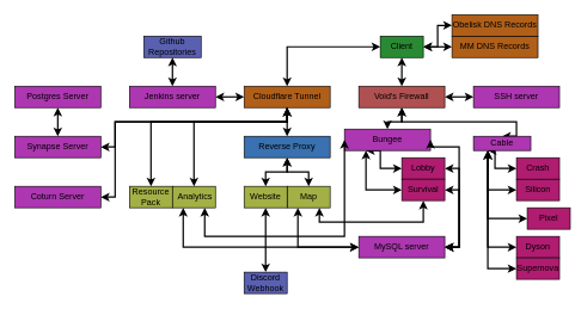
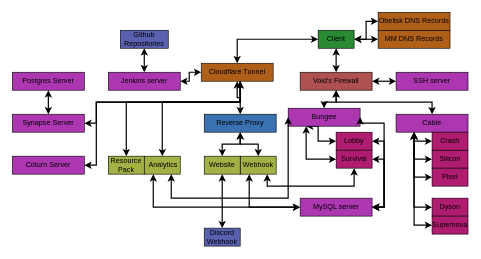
  <mxCell id="0" />
  <mxCell id="1" parent="0" />
  <mxCell id="2" style="edgeStyle=orthogonalEdgeStyle;rounded=0;orthogonalLoop=1;jettySize=auto;html=1;startArrow=classic;startFill=1;strokeWidth=2;" parent="1" source="6" edge="1"><mxGeometry relative="1" as="geometry"><mxPoint x="560" y="120" as="targetPoint" /></mxGeometry></mxCell>
  <mxCell id="3" style="edgeStyle=orthogonalEdgeStyle;rounded=0;orthogonalLoop=1;jettySize=auto;html=1;entryX=0;entryY=0.5;entryDx=0;entryDy=0;startArrow=classic;startFill=1;strokeWidth=2;" parent="1" source="6" target="7" edge="1"><mxGeometry relative="1" as="geometry" /></mxCell>
  <mxCell id="4" style="edgeStyle=orthogonalEdgeStyle;rounded=0;orthogonalLoop=1;jettySize=auto;html=1;strokeWidth=2;startArrow=classic;startFill=1;entryX=0.5;entryY=0;entryDx=0;entryDy=0;" parent="1" source="6" target="13" edge="1"><mxGeometry relative="1" as="geometry"><mxPoint x="400" y="90" as="targetPoint" /></mxGeometry></mxCell>
  <mxCell id="5" style="edgeStyle=orthogonalEdgeStyle;rounded=0;orthogonalLoop=1;jettySize=auto;html=1;entryX=0;entryY=0.5;entryDx=0;entryDy=0;strokeWidth=2;startArrow=classic;startFill=1;" parent="1" source="6" target="54" edge="1"><mxGeometry relative="1" as="geometry" /></mxCell>
  <mxCell id="6" value="Client" style="rounded=0;whiteSpace=wrap;html=1;fillColor=#298A33;" parent="1" vertex="1"><mxGeometry x="530" y="50" width="60" height="30" as="geometry" /></mxCell>
  <mxCell id="7" value="MM DNS Records" style="rounded=0;whiteSpace=wrap;html=1;fillColor=#B05F19;" parent="1" vertex="1"><mxGeometry x="630" y="50" width="120" height="30" as="geometry" /></mxCell>
  <mxCell id="8" style="edgeStyle=orthogonalEdgeStyle;rounded=0;orthogonalLoop=1;jettySize=auto;html=1;entryX=0.5;entryY=0;entryDx=0;entryDy=0;strokeWidth=2;startArrow=classic;startFill=1;" parent="1" source="13" target="46" edge="1"><mxGeometry relative="1" as="geometry"><Array as="points"><mxPoint x="400" y="170" /><mxPoint x="270" y="170" /></Array></mxGeometry></mxCell>
  <mxCell id="9" style="edgeStyle=orthogonalEdgeStyle;rounded=0;orthogonalLoop=1;jettySize=auto;html=1;entryX=0.5;entryY=0;entryDx=0;entryDy=0;strokeWidth=2;startArrow=classic;startFill=1;" parent="1" source="13" target="25" edge="1"><mxGeometry relative="1" as="geometry"><Array as="points"><mxPoint x="400" y="170" /><mxPoint x="210" y="170" /></Array></mxGeometry></mxCell>
  <mxCell id="10" style="edgeStyle=orthogonalEdgeStyle;rounded=0;orthogonalLoop=1;jettySize=auto;html=1;entryX=1;entryY=0.5;entryDx=0;entryDy=0;strokeWidth=2;startArrow=classic;startFill=1;" parent="1" source="13" target="53" edge="1"><mxGeometry relative="1" as="geometry" /></mxCell>
  <mxCell id="11" style="edgeStyle=orthogonalEdgeStyle;rounded=0;orthogonalLoop=1;jettySize=auto;html=1;entryX=1;entryY=0.5;entryDx=0;entryDy=0;strokeWidth=2;" edge="1" parent="1" source="13" target="57"><mxGeometry relative="1" as="geometry"><Array as="points"><mxPoint x="400" y="170" /><mxPoint x="160" y="170" /><mxPoint x="160" y="205" /></Array></mxGeometry></mxCell>
  <mxCell id="12" style="edgeStyle=orthogonalEdgeStyle;rounded=0;orthogonalLoop=1;jettySize=auto;html=1;entryX=1;entryY=0.5;entryDx=0;entryDy=0;strokeWidth=2;" edge="1" parent="1" source="13" target="58"><mxGeometry relative="1" as="geometry"><Array as="points"><mxPoint x="400" y="170" /><mxPoint x="160" y="170" /><mxPoint x="160" y="275" /></Array></mxGeometry></mxCell>
- <mxCell id="13" value="Cloudflare Tunnel" style="rounded=0;whiteSpace=wrap;html=1;fillColor=#B05F19;" parent="1" vertex="1"><mxGeometry x="340" y="120" width="120" height="30" as="geometry" /></mxCell>
+ <mxCell id="13" value="Cloudflare Tunnel" style="rounded=0;whiteSpace=wrap;html=1;fillColor=#B05F19;" parent="1" vertex="1"><mxGeometry x="335" y="105" width="120" height="30" as="geometry" /></mxCell>
  <mxCell id="14" style="edgeStyle=orthogonalEdgeStyle;rounded=0;orthogonalLoop=1;jettySize=auto;html=1;strokeWidth=2;startArrow=classic;startFill=1;" parent="1" source="17" target="28" edge="1"><mxGeometry relative="1" as="geometry" /></mxCell>
  <mxCell id="15" style="edgeStyle=orthogonalEdgeStyle;rounded=0;orthogonalLoop=1;jettySize=auto;html=1;strokeWidth=2;startArrow=classic;startFill=1;entryX=0.5;entryY=0;entryDx=0;entryDy=0;" parent="1" source="17" target="39" edge="1"><mxGeometry relative="1" as="geometry"><Array as="points"><mxPoint x="560" y="170" /><mxPoint x="720" y="170" /></Array></mxGeometry></mxCell>
  <mxCell id="16" style="edgeStyle=orthogonalEdgeStyle;rounded=0;orthogonalLoop=1;jettySize=auto;html=1;strokeWidth=2;startArrow=classic;startFill=1;" parent="1" source="17" target="51" edge="1"><mxGeometry relative="1" as="geometry" /></mxCell>
  <mxCell id="17" value="Void's Firewall" style="rounded=0;whiteSpace=wrap;html=1;fillColor=#B05151;" parent="1" vertex="1"><mxGeometry x="500" y="120" width="120" height="30" as="geometry" /></mxCell>
  <mxCell id="18" style="edgeStyle=orthogonalEdgeStyle;rounded=0;orthogonalLoop=1;jettySize=auto;html=1;exitX=0.5;exitY=1;exitDx=0;exitDy=0;strokeWidth=2;startArrow=classic;startFill=1;" parent="1" source="13" target="19" edge="1"><mxGeometry relative="1" as="geometry"><mxPoint x="400" y="210" as="sourcePoint" /></mxGeometry></mxCell>
  <mxCell id="19" value="Reverse Proxy" style="rounded=0;whiteSpace=wrap;html=1;fillColor=#3A71B0;fontStyle=0" parent="1" vertex="1"><mxGeometry x="340" y="190" width="120" height="30" as="geometry" /></mxCell>
  <mxCell id="20" style="edgeStyle=orthogonalEdgeStyle;rounded=0;orthogonalLoop=1;jettySize=auto;html=1;strokeWidth=2;startArrow=classic;startFill=1;" parent="1" source="21" target="19" edge="1"><mxGeometry relative="1" as="geometry" /></mxCell>
- <mxCell id="21" value="Map" style="rounded=0;whiteSpace=wrap;html=1;fillColor=#A2B045;fontStyle=0" parent="1" vertex="1"><mxGeometry x="400" y="260" width="60" height="30" as="geometry" /></mxCell>
+ <mxCell id="21" value="Webhook" style="rounded=0;whiteSpace=wrap;html=1;fillColor=#A2B045;fontStyle=0" parent="1" vertex="1"><mxGeometry x="400" y="260" width="60" height="30" as="geometry" /></mxCell>
  <mxCell id="22" style="edgeStyle=orthogonalEdgeStyle;rounded=0;orthogonalLoop=1;jettySize=auto;html=1;entryX=0.5;entryY=1;entryDx=0;entryDy=0;strokeWidth=2;startArrow=classic;startFill=1;exitX=0.5;exitY=0;exitDx=0;exitDy=0;" parent="1" source="24" target="19" edge="1"><mxGeometry relative="1" as="geometry"><Array as="points"><mxPoint x="370" y="240" /><mxPoint x="400" y="240" /></Array></mxGeometry></mxCell>
  <mxCell id="23" style="edgeStyle=orthogonalEdgeStyle;rounded=0;orthogonalLoop=1;jettySize=auto;html=1;entryX=0.5;entryY=0;entryDx=0;entryDy=0;strokeWidth=2;startArrow=classic;startFill=1;" parent="1" source="24" target="55" edge="1"><mxGeometry relative="1" as="geometry" /></mxCell>
  <mxCell id="24" value="Website" style="rounded=0;whiteSpace=wrap;html=1;fillColor=#A2B045;fontStyle=0" parent="1" vertex="1"><mxGeometry x="340" y="260" width="60" height="30" as="geometry" /></mxCell>
  <mxCell id="25" value="Resource&lt;br&gt;Pack" style="rounded=0;whiteSpace=wrap;html=1;fillColor=#A2B045;fontStyle=0" parent="1" vertex="1"><mxGeometry x="180" y="260" width="60" height="30" as="geometry" /></mxCell>
  <mxCell id="26" style="edgeStyle=orthogonalEdgeStyle;rounded=0;orthogonalLoop=1;jettySize=auto;html=1;exitX=0.25;exitY=1;exitDx=0;exitDy=0;entryX=0;entryY=0.5;entryDx=0;entryDy=0;strokeWidth=2;startArrow=classic;startFill=1;" parent="1" source="28" target="30" edge="1"><mxGeometry relative="1" as="geometry"><Array as="points"><mxPoint x="530" y="235" /></Array></mxGeometry></mxCell>
  <mxCell id="27" style="edgeStyle=orthogonalEdgeStyle;rounded=0;orthogonalLoop=1;jettySize=auto;html=1;exitX=0.25;exitY=1;exitDx=0;exitDy=0;entryX=0;entryY=0.5;entryDx=0;entryDy=0;strokeWidth=2;startArrow=classic;startFill=1;" parent="1" source="28" target="33" edge="1"><mxGeometry relative="1" as="geometry" /></mxCell>
  <mxCell id="28" value="Bungee" style="rounded=0;whiteSpace=wrap;html=1;fillColor=#AC37B0;fontStyle=0" parent="1" vertex="1"><mxGeometry x="480" y="180" width="120" height="30" as="geometry" /></mxCell>
  <mxCell id="29" style="edgeStyle=orthogonalEdgeStyle;rounded=0;orthogonalLoop=1;jettySize=auto;html=1;entryX=1;entryY=0.5;entryDx=0;entryDy=0;strokeWidth=2;startArrow=classic;startFill=1;" parent="1" source="30" target="50" edge="1"><mxGeometry relative="1" as="geometry"><Array as="points"><mxPoint x="640" y="235" /><mxPoint x="640" y="345" /></Array></mxGeometry></mxCell>
  <mxCell id="30" value="Lobby" style="rounded=0;whiteSpace=wrap;html=1;fillColor=#B01C70;fontStyle=0" parent="1" vertex="1"><mxGeometry x="560" y="220" width="60" height="30" as="geometry" /></mxCell>
  <mxCell id="31" style="edgeStyle=orthogonalEdgeStyle;rounded=0;orthogonalLoop=1;jettySize=auto;html=1;strokeWidth=2;startArrow=classic;startFill=1;entryX=0.75;entryY=1;entryDx=0;entryDy=0;" parent="1" source="33" target="21" edge="1"><mxGeometry relative="1" as="geometry"><mxPoint x="440" y="300" as="targetPoint" /><Array as="points"><mxPoint x="590" y="310" /><mxPoint x="445" y="310" /></Array></mxGeometry></mxCell>
  <mxCell id="32" style="edgeStyle=orthogonalEdgeStyle;rounded=0;orthogonalLoop=1;jettySize=auto;html=1;entryX=1;entryY=0.5;entryDx=0;entryDy=0;strokeWidth=2;startArrow=classic;startFill=1;" parent="1" source="33" target="50" edge="1"><mxGeometry relative="1" as="geometry"><Array as="points"><mxPoint x="640" y="265" /><mxPoint x="640" y="345" /></Array></mxGeometry></mxCell>
  <mxCell id="33" value="Survival" style="rounded=0;whiteSpace=wrap;html=1;fillColor=#B01C70;fontStyle=0" parent="1" vertex="1"><mxGeometry x="560" y="250" width="60" height="30" as="geometry" /></mxCell>
  <mxCell id="34" style="edgeStyle=orthogonalEdgeStyle;rounded=0;orthogonalLoop=1;jettySize=auto;html=1;exitX=0.25;exitY=1;exitDx=0;exitDy=0;entryX=0;entryY=0.5;entryDx=0;entryDy=0;strokeWidth=2;startArrow=classic;startFill=1;" parent="1" source="39" target="41" edge="1"><mxGeometry relative="1" as="geometry"><Array as="points"><mxPoint x="690" y="235" /></Array></mxGeometry></mxCell>
  <mxCell id="35" style="edgeStyle=orthogonalEdgeStyle;rounded=0;orthogonalLoop=1;jettySize=auto;html=1;exitX=0.25;exitY=1;exitDx=0;exitDy=0;entryX=0;entryY=0.5;entryDx=0;entryDy=0;strokeWidth=2;startArrow=classic;startFill=1;" parent="1" source="39" target="40" edge="1"><mxGeometry relative="1" as="geometry" /></mxCell>
  <mxCell id="36" style="edgeStyle=orthogonalEdgeStyle;rounded=0;orthogonalLoop=1;jettySize=auto;html=1;exitX=0.25;exitY=1;exitDx=0;exitDy=0;entryX=0;entryY=0.5;entryDx=0;entryDy=0;strokeWidth=2;startArrow=classic;startFill=1;" parent="1" source="39" target="42" edge="1"><mxGeometry relative="1" as="geometry" /></mxCell>
  <mxCell id="37" style="edgeStyle=orthogonalEdgeStyle;rounded=0;orthogonalLoop=1;jettySize=auto;html=1;exitX=0.25;exitY=1;exitDx=0;exitDy=0;entryX=0;entryY=0.5;entryDx=0;entryDy=0;strokeWidth=2;startArrow=classic;startFill=1;" parent="1" source="39" target="43" edge="1"><mxGeometry relative="1" as="geometry" /></mxCell>
  <mxCell id="38" style="edgeStyle=orthogonalEdgeStyle;rounded=0;orthogonalLoop=1;jettySize=auto;html=1;exitX=0.25;exitY=1;exitDx=0;exitDy=0;entryX=0;entryY=0.5;entryDx=0;entryDy=0;strokeWidth=2;startArrow=classic;startFill=1;" parent="1" source="39" target="44" edge="1"><mxGeometry relative="1" as="geometry" /></mxCell>
- <mxCell id="39" value="Cable" style="rounded=0;whiteSpace=wrap;html=1;fillColor=#AC37B0;fontStyle=0" parent="1" vertex="1"><mxGeometry x="660" y="190" width="80" height="20" as="geometry" /></mxCell>
+ <mxCell id="39" value="Cable" style="rounded=0;whiteSpace=wrap;html=1;fillColor=#AC37B0;fontStyle=0" parent="1" vertex="1"><mxGeometry x="660" y="190" width="120" height="30" as="geometry" /></mxCell>
  <mxCell id="40" value="Silicon" style="rounded=0;whiteSpace=wrap;html=1;fillColor=#B01C70;fontStyle=0" parent="1" vertex="1"><mxGeometry x="720" y="250" width="60" height="30" as="geometry" /></mxCell>
  <mxCell id="41" value="Crash" style="rounded=0;whiteSpace=wrap;html=1;fillColor=#B01C70;fontStyle=0" parent="1" vertex="1"><mxGeometry x="720" y="220" width="60" height="30" as="geometry" /></mxCell>
- <mxCell id="42" value="Pixel" style="rounded=0;whiteSpace=wrap;html=1;fillColor=#B01C70;fontStyle=0" parent="1" vertex="1"><mxGeometry x="735" y="290" width="60" height="30" as="geometry" /></mxCell>
+ <mxCell id="42" value="Pixel" style="rounded=0;whiteSpace=wrap;html=1;fillColor=#B01C70;fontStyle=0" parent="1" vertex="1"><mxGeometry x="720" y="280" width="60" height="30" as="geometry" /></mxCell>
  <mxCell id="43" value="Dyson" style="rounded=0;whiteSpace=wrap;html=1;fillColor=#B01C70;fontStyle=0" parent="1" vertex="1"><mxGeometry x="720" y="330" width="60" height="30" as="geometry" /></mxCell>
  <mxCell id="44" value="Supernova" style="rounded=0;whiteSpace=wrap;html=1;fillColor=#B01C70;fontStyle=0" parent="1" vertex="1"><mxGeometry x="720" y="360" width="60" height="30" as="geometry" /></mxCell>
  <mxCell id="45" style="edgeStyle=orthogonalEdgeStyle;rounded=0;orthogonalLoop=1;jettySize=auto;html=1;exitX=0.75;exitY=1;exitDx=0;exitDy=0;entryX=0;entryY=0.5;entryDx=0;entryDy=0;strokeWidth=2;startArrow=classic;startFill=1;" parent="1" source="46" target="28" edge="1"><mxGeometry relative="1" as="geometry"><Array as="points"><mxPoint x="285" y="330" /><mxPoint x="480" y="330" /><mxPoint x="480" y="205" /></Array></mxGeometry></mxCell>
  <mxCell id="46" value="&amp;nbsp;Analytics" style="rounded=0;whiteSpace=wrap;html=1;fillColor=#A2B045;fontStyle=0" parent="1" vertex="1"><mxGeometry x="240" y="260" width="60" height="30" as="geometry" /></mxCell>
  <mxCell id="47" style="edgeStyle=orthogonalEdgeStyle;rounded=0;orthogonalLoop=1;jettySize=auto;html=1;entryX=1;entryY=0.5;entryDx=0;entryDy=0;strokeWidth=2;startArrow=classic;startFill=1;" parent="1" source="50" target="28" edge="1"><mxGeometry relative="1" as="geometry"><Array as="points"><mxPoint x="640" y="345" /><mxPoint x="640" y="205" /></Array></mxGeometry></mxCell>
  <mxCell id="48" style="edgeStyle=orthogonalEdgeStyle;rounded=0;orthogonalLoop=1;jettySize=auto;html=1;entryX=0.25;entryY=1;entryDx=0;entryDy=0;strokeWidth=2;startArrow=classic;startFill=1;" parent="1" source="50" target="46" edge="1"><mxGeometry relative="1" as="geometry" /></mxCell>
  <mxCell id="49" style="edgeStyle=orthogonalEdgeStyle;rounded=0;orthogonalLoop=1;jettySize=auto;html=1;entryX=0.25;entryY=1;entryDx=0;entryDy=0;strokeWidth=2;startArrow=classic;startFill=1;" parent="1" source="50" target="21" edge="1"><mxGeometry relative="1" as="geometry" /></mxCell>
  <mxCell id="50" value="MySQL server" style="rounded=0;whiteSpace=wrap;html=1;fillColor=#AC37B0;fontStyle=0" parent="1" vertex="1"><mxGeometry x="500" y="330" width="120" height="30" as="geometry" /></mxCell>
  <mxCell id="51" value="SSH server" style="rounded=0;whiteSpace=wrap;html=1;fillColor=#AC37B0;fontStyle=0" parent="1" vertex="1"><mxGeometry x="660" y="120" width="120" height="30" as="geometry" /></mxCell>
  <mxCell id="52" style="edgeStyle=orthogonalEdgeStyle;rounded=0;orthogonalLoop=1;jettySize=auto;html=1;entryX=0.5;entryY=1;entryDx=0;entryDy=0;strokeWidth=2;startArrow=classic;startFill=1;" parent="1" source="53" target="56" edge="1"><mxGeometry relative="1" as="geometry" /></mxCell>
  <mxCell id="53" value="Jenkins server" style="rounded=0;whiteSpace=wrap;html=1;fillColor=#AC37B0;fontStyle=0" parent="1" vertex="1"><mxGeometry x="180" y="120" width="120" height="30" as="geometry" /></mxCell>
  <mxCell id="54" value="Obelisk DNS Records" style="rounded=0;whiteSpace=wrap;html=1;fillColor=#B05F19;" parent="1" vertex="1"><mxGeometry x="630" y="20" width="120" height="30" as="geometry" /></mxCell>
  <mxCell id="55" value="Discord Webhook" style="rounded=0;whiteSpace=wrap;html=1;fillColor=#5A60B0;fontStyle=0" parent="1" vertex="1"><mxGeometry x="340" y="380" width="60" height="30" as="geometry" /></mxCell>
  <mxCell id="56" value="Github Repositories" style="rounded=0;whiteSpace=wrap;html=1;fillColor=#5A60B0;fontStyle=0" parent="1" vertex="1"><mxGeometry x="200" y="50" width="80" height="30" as="geometry" /></mxCell>
  <mxCell id="57" value="Synapse Server" style="rounded=0;whiteSpace=wrap;html=1;fillColor=#AC37B0;fontStyle=0" vertex="1" parent="1"><mxGeometry x="20" y="190" width="120" height="30" as="geometry" /></mxCell>
  <mxCell id="58" value="Coturn Server" style="rounded=0;whiteSpace=wrap;html=1;fillColor=#AC37B0;fontStyle=0" vertex="1" parent="1"><mxGeometry x="20" y="260" width="120" height="30" as="geometry" /></mxCell>
  <mxCell id="59" style="edgeStyle=orthogonalEdgeStyle;rounded=0;orthogonalLoop=1;jettySize=auto;html=1;strokeWidth=2;startArrow=classic;startFill=1;" edge="1" parent="1" source="60" target="57"><mxGeometry relative="1" as="geometry"><Array as="points"><mxPoint x="80" y="170" /><mxPoint x="80" y="170" /></Array></mxGeometry></mxCell>
  <mxCell id="60" value="Postgres Server" style="rounded=0;whiteSpace=wrap;html=1;fillColor=#AC37B0;fontStyle=0" vertex="1" parent="1"><mxGeometry x="20" y="120" width="120" height="30" as="geometry" /></mxCell>
